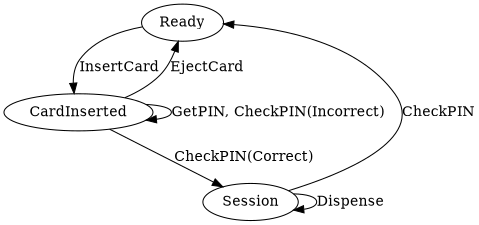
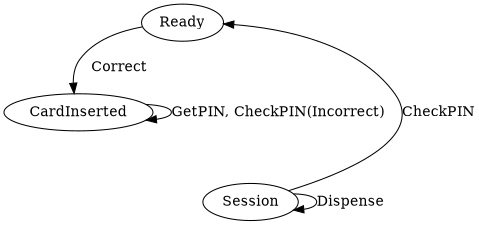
  digraph {
    Ready
    CardInserted
    Session
-   Ready -> CardInserted [label=InsertCard]
-   CardInserted -> Ready [label=EjectCard]
+   Ready -> CardInserted [label=Correct]
    CardInserted -> CardInserted [label="GetPIN, CheckPIN(Incorrect)"]
-   CardInserted -> Session [label="CheckPIN(Correct)"]
    Session -> Ready [label=CheckPIN]
    Session -> Session [label=Dispense]
  }
